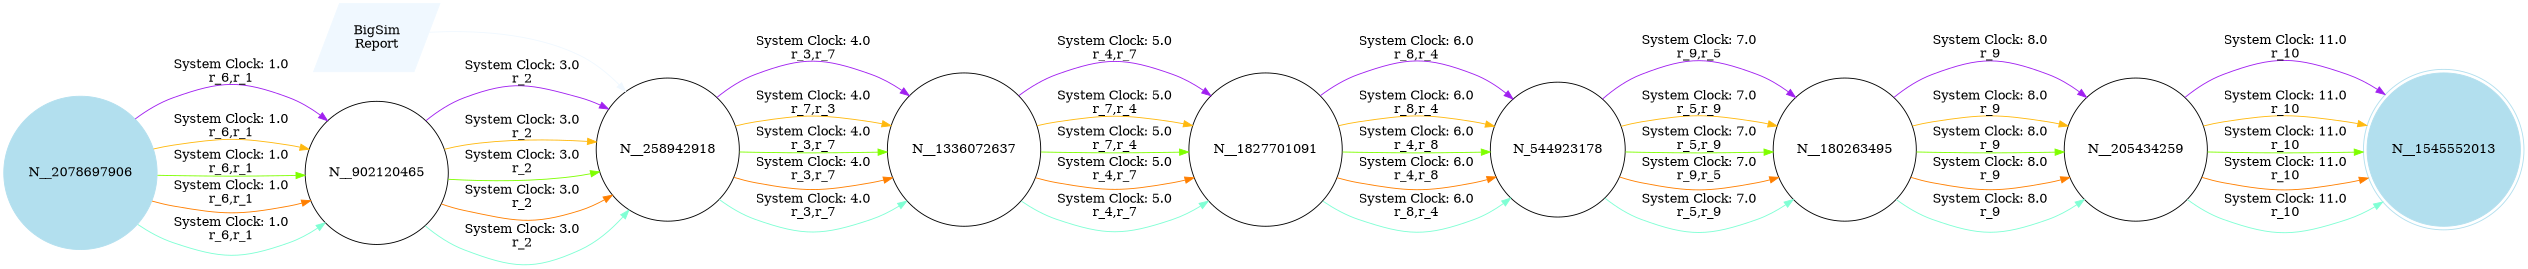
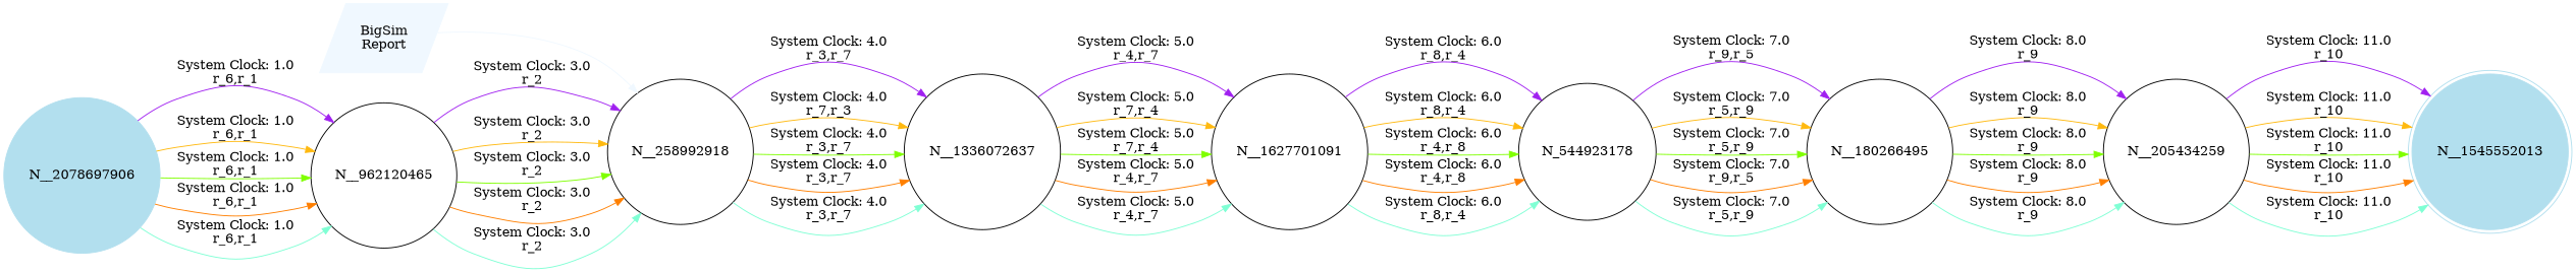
  digraph {
    rankdir=LR
    node [shape=circle]
    edge [color=purple]
    n1 [color=aliceblue label="BigSim\nReport" shape=parallelogram style=filled]
-   n2 [label=N__258942918]
+   n2 [label=N__258992918]
    n3 [color=lightblue2 label=N__2078697906 style=filled]
-   n4 [label=N__902120465]
-   n5 [label=N__1827701091]
+   n4 [label=N__962120465]
+   n5 [label=N__1627701091]
    n6 [label=N_544923178]
-   n7 [label=N__180263495]
+   n7 [label=N__180266495]
    n8 [label=N__205434259]
    n9 [color=lightblue2 label=N__1545552013 shape=doublecircle style=filled]
    n10 [label=N__1336072637]
    n1 -> n2 [color=aliceblue]
    n2 -> n10 [label="System Clock: 4.0\nr_3,r_7"]
    n2 -> n10 [color=darkgoldenrod1 label="System Clock: 4.0\nr_7,r_3"]
    n2 -> n10 [color=chartreuse1 label="System Clock: 4.0\nr_3,r_7"]
    n2 -> n10 [color=darkorange1 label="System Clock: 4.0\nr_3,r_7"]
    n2 -> n10 [color=aquamarine1 label="System Clock: 4.0\nr_3,r_7"]
    n3 -> n4 [label="System Clock: 1.0\nr_6,r_1"]
    n3 -> n4 [color=darkgoldenrod1 label="System Clock: 1.0\nr_6,r_1"]
    n3 -> n4 [color=chartreuse1 label="System Clock: 1.0\nr_6,r_1"]
    n3 -> n4 [color=darkorange1 label="System Clock: 1.0\nr_6,r_1"]
    n3 -> n4 [color=aquamarine1 label="System Clock: 1.0\nr_6,r_1"]
    n4 -> n2 [label="System Clock: 3.0\nr_2"]
    n4 -> n2 [color=darkgoldenrod1 label="System Clock: 3.0\nr_2"]
    n4 -> n2 [color=chartreuse1 label="System Clock: 3.0\nr_2"]
    n4 -> n2 [color=darkorange1 label="System Clock: 3.0\nr_2"]
    n4 -> n2 [color=aquamarine1 label="System Clock: 3.0\nr_2"]
    n5 -> n6 [label="System Clock: 6.0\nr_8,r_4"]
    n5 -> n6 [color=darkgoldenrod1 label="System Clock: 6.0\nr_8,r_4"]
    n5 -> n6 [color=chartreuse1 label="System Clock: 6.0\nr_4,r_8"]
    n5 -> n6 [color=darkorange1 label="System Clock: 6.0\nr_4,r_8"]
    n5 -> n6 [color=aquamarine1 label="System Clock: 6.0\nr_8,r_4"]
    n6 -> n7 [label="System Clock: 7.0\nr_9,r_5"]
    n6 -> n7 [color=darkgoldenrod1 label="System Clock: 7.0\nr_5,r_9"]
    n6 -> n7 [color=chartreuse1 label="System Clock: 7.0\nr_5,r_9"]
    n6 -> n7 [color=darkorange1 label="System Clock: 7.0\nr_9,r_5"]
    n6 -> n7 [color=aquamarine1 label="System Clock: 7.0\nr_5,r_9"]
    n7 -> n8 [label="System Clock: 8.0\nr_9"]
    n7 -> n8 [color=darkgoldenrod1 label="System Clock: 8.0\nr_9"]
    n7 -> n8 [color=chartreuse1 label="System Clock: 8.0\nr_9"]
    n7 -> n8 [color=darkorange1 label="System Clock: 8.0\nr_9"]
    n7 -> n8 [color=aquamarine1 label="System Clock: 8.0\nr_9"]
    n8 -> n9 [label="System Clock: 11.0\nr_10"]
    n8 -> n9 [color=darkgoldenrod1 label="System Clock: 11.0\nr_10"]
    n8 -> n9 [color=chartreuse1 label="System Clock: 11.0\nr_10"]
    n8 -> n9 [color=darkorange1 label="System Clock: 11.0\nr_10"]
    n8 -> n9 [color=aquamarine1 label="System Clock: 11.0\nr_10"]
    n10 -> n5 [label="System Clock: 5.0\nr_4,r_7"]
    n10 -> n5 [color=darkgoldenrod1 label="System Clock: 5.0\nr_7,r_4"]
    n10 -> n5 [color=chartreuse1 label="System Clock: 5.0\nr_7,r_4"]
    n10 -> n5 [color=darkorange1 label="System Clock: 5.0\nr_4,r_7"]
    n10 -> n5 [color=aquamarine1 label="System Clock: 5.0\nr_4,r_7"]
  }
